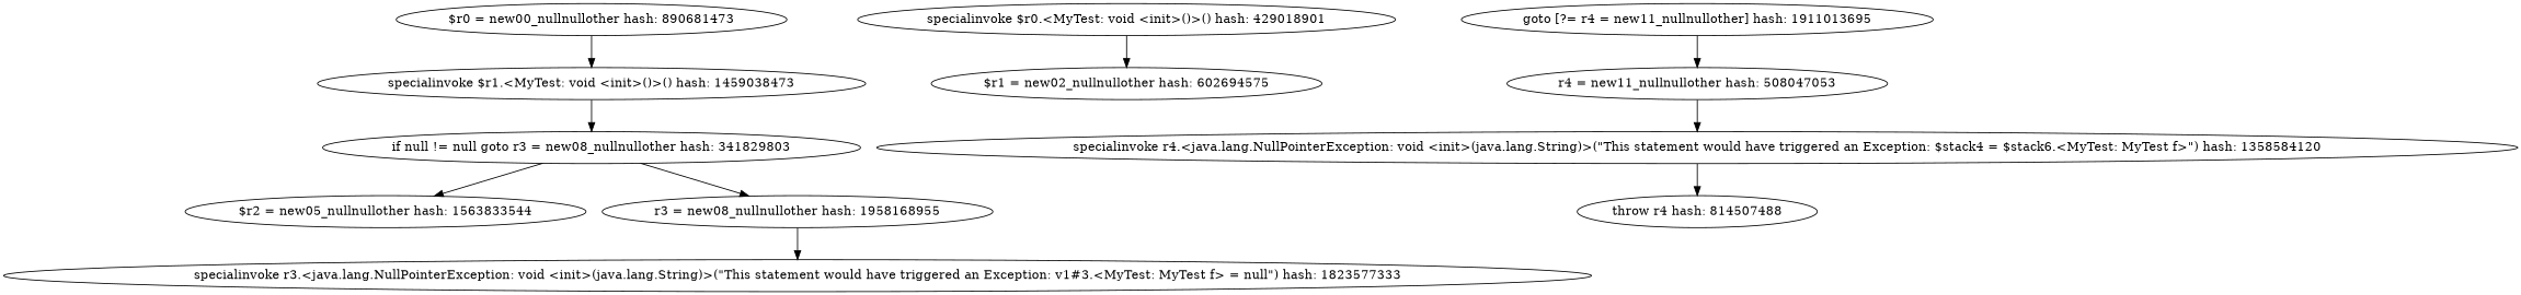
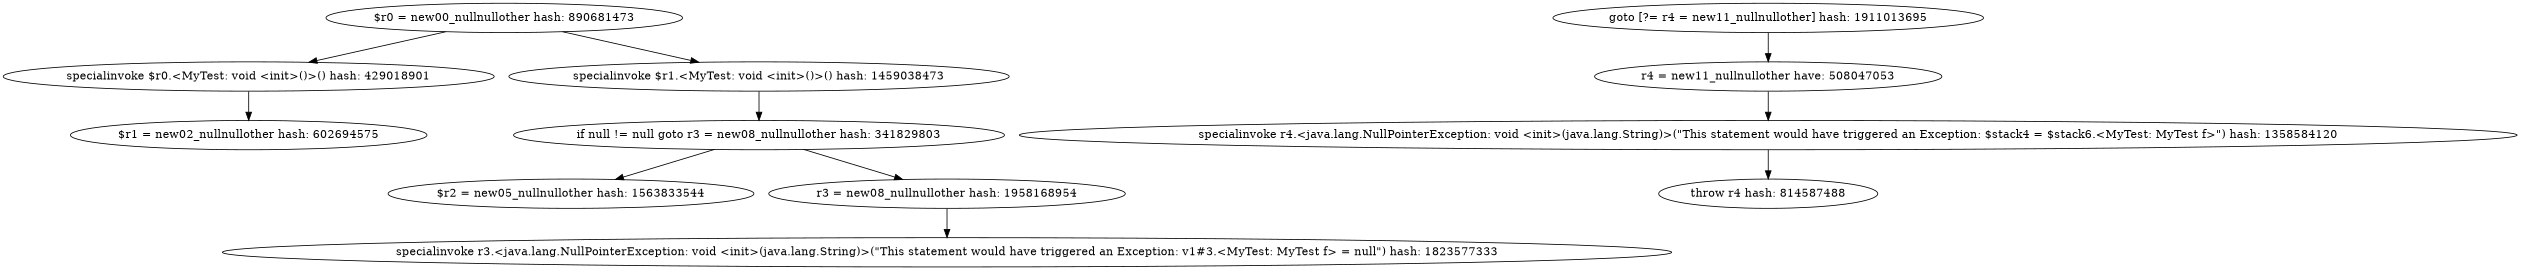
  digraph {
    "$r0 = new00_nullnullother hash: 890681473"
    "specialinvoke $r0.<MyTest: void <init>()>() hash: 429018901"
    "specialinvoke $r1.<MyTest: void <init>()>() hash: 1459038473"
    "$r1 = new02_nullnullother hash: 602694575"
    "if null != null goto r3 = new08_nullnullother hash: 341829803"
    "$r2 = new05_nullnullother hash: 1563833544"
-   "r3 = new08_nullnullother hash: 1958168955"
+   "r3 = new08_nullnullother hash: 1958168955" [label="r3 = new08_nullnullother hash: 1958168954"]
    "specialinvoke r3.<java.lang.NullPointerException: void <init>(java.lang.String)>(\"This statement would have triggered an Exception: v1#3.<MyTest: MyTest f> = null\") hash: 1823577333"
    "goto [?= r4 = new11_nullnullother] hash: 1911013695"
-   "r4 = new11_nullnullother hash: 508047053"
+   "r4 = new11_nullnullother hash: 508047053" [label="r4 = new11_nullnullother have: 508047053"]
    "specialinvoke r4.<java.lang.NullPointerException: void <init>(java.lang.String)>(\"This statement would have triggered an Exception: $stack4 = $stack6.<MyTest: MyTest f>\") hash: 1358584120"
-   "throw r4 hash: 814507488"
+   "throw r4 hash: 814507488" [label="throw r4 hash: 814587488"]
+   "$r0 = new00_nullnullother hash: 890681473" -> "specialinvoke $r0.<MyTest: void <init>()>() hash: 429018901"
    "$r0 = new00_nullnullother hash: 890681473" -> "specialinvoke $r1.<MyTest: void <init>()>() hash: 1459038473"
    "specialinvoke $r0.<MyTest: void <init>()>() hash: 429018901" -> "$r1 = new02_nullnullother hash: 602694575"
    "specialinvoke $r1.<MyTest: void <init>()>() hash: 1459038473" -> "if null != null goto r3 = new08_nullnullother hash: 341829803"
    "if null != null goto r3 = new08_nullnullother hash: 341829803" -> "$r2 = new05_nullnullother hash: 1563833544"
    "if null != null goto r3 = new08_nullnullother hash: 341829803" -> "r3 = new08_nullnullother hash: 1958168955"
    "r3 = new08_nullnullother hash: 1958168955" -> "specialinvoke r3.<java.lang.NullPointerException: void <init>(java.lang.String)>(\"This statement would have triggered an Exception: v1#3.<MyTest: MyTest f> = null\") hash: 1823577333"
    "goto [?= r4 = new11_nullnullother] hash: 1911013695" -> "r4 = new11_nullnullother hash: 508047053"
    "r4 = new11_nullnullother hash: 508047053" -> "specialinvoke r4.<java.lang.NullPointerException: void <init>(java.lang.String)>(\"This statement would have triggered an Exception: $stack4 = $stack6.<MyTest: MyTest f>\") hash: 1358584120"
    "specialinvoke r4.<java.lang.NullPointerException: void <init>(java.lang.String)>(\"This statement would have triggered an Exception: $stack4 = $stack6.<MyTest: MyTest f>\") hash: 1358584120" -> "throw r4 hash: 814507488"
  }
